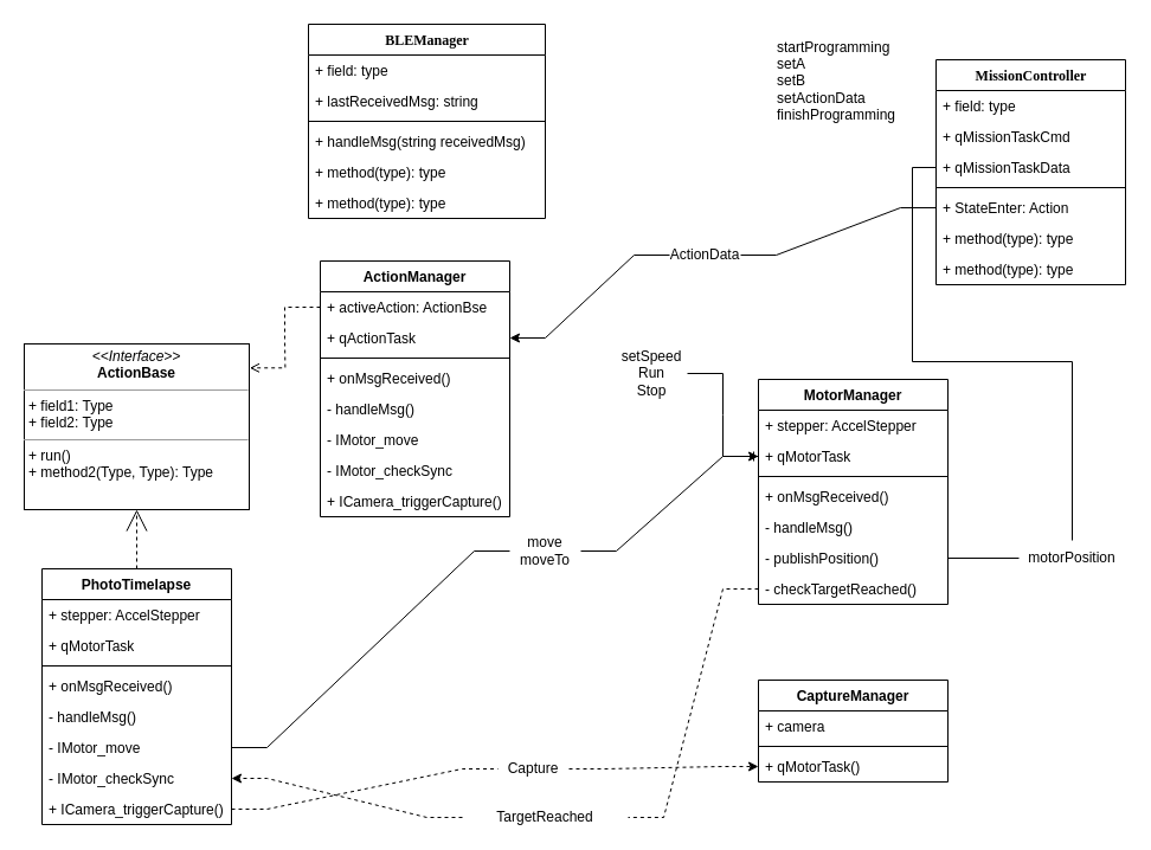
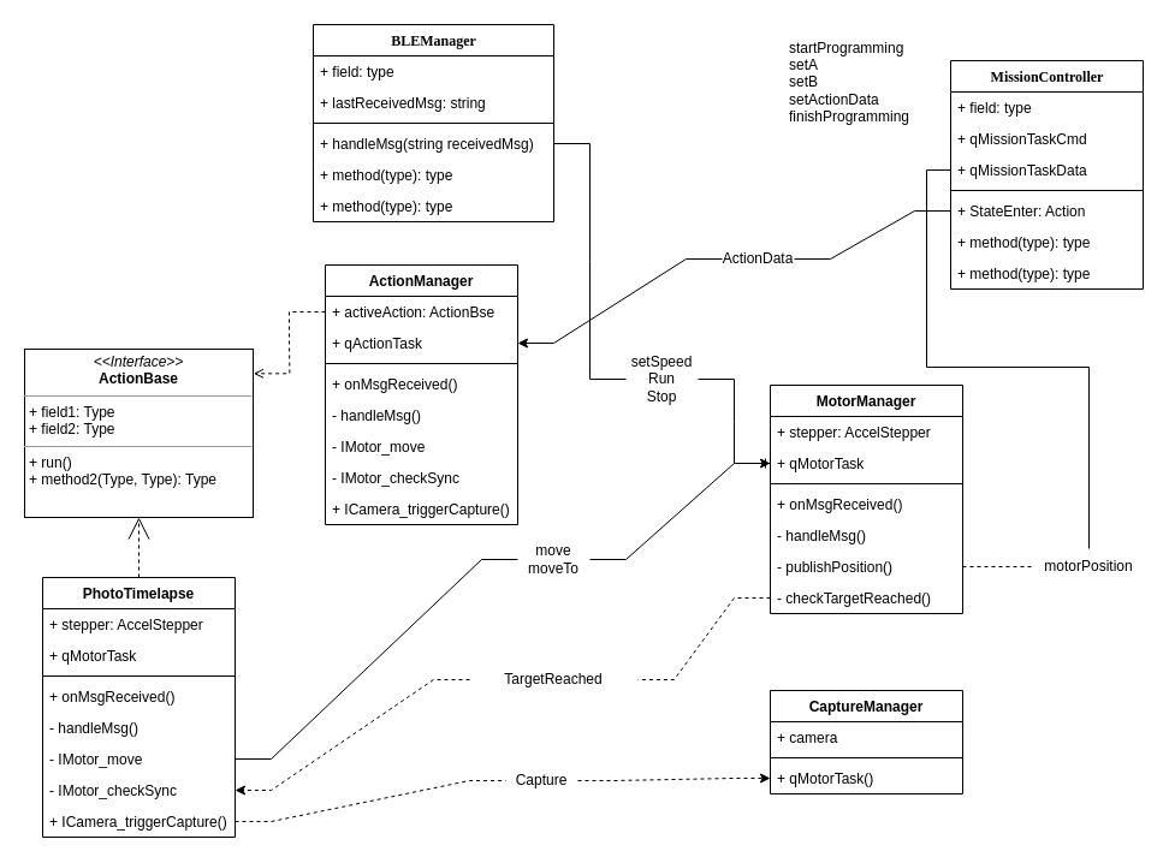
  <mxCell id="0" />
  <mxCell id="1" parent="0" />
  <mxCell id="2" value="MissionController" style="swimlane;html=1;fontStyle=1;align=center;verticalAlign=top;childLayout=stackLayout;horizontal=1;startSize=26;horizontalStack=0;resizeParent=1;resizeLast=0;collapsible=1;marginBottom=0;swimlaneFillColor=#ffffff;rounded=0;shadow=0;comic=0;labelBackgroundColor=none;strokeWidth=1;fillColor=none;fontFamily=Verdana;fontSize=12" parent="1" vertex="1"><mxGeometry x="790" y="50" width="160" height="190" as="geometry" /></mxCell>
  <mxCell id="3" value="+ field: type" style="text;html=1;strokeColor=none;fillColor=none;align=left;verticalAlign=top;spacingLeft=4;spacingRight=4;whiteSpace=wrap;overflow=hidden;rotatable=0;points=[[0,0.5],[1,0.5]];portConstraint=eastwest;" parent="2" vertex="1"><mxGeometry y="26" width="160" height="26" as="geometry" /></mxCell>
  <mxCell id="4" value="+ qMissionTaskCmd" style="text;html=1;strokeColor=none;fillColor=none;align=left;verticalAlign=top;spacingLeft=4;spacingRight=4;whiteSpace=wrap;overflow=hidden;rotatable=0;points=[[0,0.5],[1,0.5]];portConstraint=eastwest;" parent="2" vertex="1"><mxGeometry y="52" width="160" height="26" as="geometry" /></mxCell>
  <mxCell id="5" value="+ qMissionTaskData" style="text;html=1;strokeColor=none;fillColor=none;align=left;verticalAlign=top;spacingLeft=4;spacingRight=4;whiteSpace=wrap;overflow=hidden;rotatable=0;points=[[0,0.5],[1,0.5]];portConstraint=eastwest;" vertex="1" parent="2"><mxGeometry y="78" width="160" height="26" as="geometry" /></mxCell>
  <mxCell id="6" value="" style="line;html=1;strokeWidth=1;fillColor=none;align=left;verticalAlign=middle;spacingTop=-1;spacingLeft=3;spacingRight=3;rotatable=0;labelPosition=right;points=[];portConstraint=eastwest;" parent="2" vertex="1"><mxGeometry y="104" width="160" height="8" as="geometry" /></mxCell>
  <mxCell id="7" value="+ StateEnter: Action" style="text;html=1;strokeColor=none;fillColor=none;align=left;verticalAlign=top;spacingLeft=4;spacingRight=4;whiteSpace=wrap;overflow=hidden;rotatable=0;points=[[0,0.5],[1,0.5]];portConstraint=eastwest;" parent="2" vertex="1"><mxGeometry y="112" width="160" height="26" as="geometry" /></mxCell>
  <mxCell id="8" value="+ method(type): type" style="text;html=1;strokeColor=none;fillColor=none;align=left;verticalAlign=top;spacingLeft=4;spacingRight=4;whiteSpace=wrap;overflow=hidden;rotatable=0;points=[[0,0.5],[1,0.5]];portConstraint=eastwest;" parent="2" vertex="1"><mxGeometry y="138" width="160" height="26" as="geometry" /></mxCell>
  <mxCell id="9" value="+ method(type): type" style="text;html=1;strokeColor=none;fillColor=none;align=left;verticalAlign=top;spacingLeft=4;spacingRight=4;whiteSpace=wrap;overflow=hidden;rotatable=0;points=[[0,0.5],[1,0.5]];portConstraint=eastwest;" parent="2" vertex="1"><mxGeometry y="164" width="160" height="26" as="geometry" /></mxCell>
  <mxCell id="10" style="edgeStyle=orthogonalEdgeStyle;rounded=0;html=1;dashed=1;labelBackgroundColor=none;startArrow=none;startFill=0;startSize=8;endArrow=open;endFill=0;endSize=16;fontFamily=Verdana;fontSize=12;exitX=0.5;exitY=0;exitDx=0;exitDy=0;" parent="1" source="32" target="11" edge="1"><mxGeometry relative="1" as="geometry"><mxPoint x="145" y="460" as="sourcePoint" /></mxGeometry></mxCell>
  <mxCell id="11" value="&lt;p style=&quot;margin:0px;margin-top:4px;text-align:center;&quot;&gt;&lt;i&gt;&amp;lt;&amp;lt;Interface&amp;gt;&amp;gt;&lt;br&gt;&lt;/i&gt;&lt;b&gt;ActionBase&lt;/b&gt;&lt;br&gt;&lt;/p&gt;&lt;hr size=&quot;1&quot;&gt;&lt;p style=&quot;margin:0px;margin-left:4px;&quot;&gt;+ field1: Type&lt;br&gt;+ field2: Type&lt;/p&gt;&lt;hr size=&quot;1&quot;&gt;&lt;p style=&quot;margin:0px;margin-left:4px;&quot;&gt;+ run()&lt;br&gt;+ method2(Type, Type): Type&lt;/p&gt;" style="verticalAlign=top;align=left;overflow=fill;fontSize=12;fontFamily=Helvetica;html=1;rounded=0;shadow=0;comic=0;labelBackgroundColor=none;strokeWidth=1" parent="1" vertex="1"><mxGeometry x="20" y="290" width="190" height="140" as="geometry" /></mxCell>
  <mxCell id="12" value="&lt;div&gt;startProgramming&lt;/div&gt;&lt;div&gt;setA&lt;/div&gt;&lt;div&gt;setB&lt;/div&gt;&lt;div&gt;setActionData&lt;/div&gt;&lt;div&gt;finishProgramming&lt;br&gt;&lt;/div&gt;" style="text;strokeColor=none;fillColor=none;align=left;verticalAlign=middle;spacingLeft=4;spacingRight=4;overflow=hidden;points=[[0,0.5],[1,0.5]];portConstraint=eastwest;rotatable=0;whiteSpace=wrap;html=1;" parent="1" vertex="1"><mxGeometry x="650" y="30" width="120" height="76" as="geometry" /></mxCell>
  <mxCell id="13" value="MotorManager" style="swimlane;fontStyle=1;align=center;verticalAlign=top;childLayout=stackLayout;horizontal=1;startSize=26;horizontalStack=0;resizeParent=1;resizeParentMax=0;resizeLast=0;collapsible=1;marginBottom=0;" parent="1" vertex="1"><mxGeometry x="640" y="320" width="160" height="190" as="geometry" /></mxCell>
  <mxCell id="14" value="+ stepper: AccelStepper" style="text;strokeColor=none;fillColor=none;align=left;verticalAlign=top;spacingLeft=4;spacingRight=4;overflow=hidden;rotatable=0;points=[[0,0.5],[1,0.5]];portConstraint=eastwest;" parent="13" vertex="1"><mxGeometry y="26" width="160" height="26" as="geometry" /></mxCell>
  <mxCell id="15" value="+ qMotorTask" style="text;strokeColor=none;fillColor=none;align=left;verticalAlign=top;spacingLeft=4;spacingRight=4;overflow=hidden;rotatable=0;points=[[0,0.5],[1,0.5]];portConstraint=eastwest;" vertex="1" parent="13"><mxGeometry y="52" width="160" height="26" as="geometry" /></mxCell>
  <mxCell id="16" value="" style="line;strokeWidth=1;fillColor=none;align=left;verticalAlign=middle;spacingTop=-1;spacingLeft=3;spacingRight=3;rotatable=0;labelPosition=right;points=[];portConstraint=eastwest;strokeColor=inherit;" parent="13" vertex="1"><mxGeometry y="78" width="160" height="8" as="geometry" /></mxCell>
  <mxCell id="17" value="+ onMsgReceived()" style="text;strokeColor=none;fillColor=none;align=left;verticalAlign=top;spacingLeft=4;spacingRight=4;overflow=hidden;rotatable=0;points=[[0,0.5],[1,0.5]];portConstraint=eastwest;" parent="13" vertex="1"><mxGeometry y="86" width="160" height="26" as="geometry" /></mxCell>
  <mxCell id="18" value="- handleMsg()" style="text;strokeColor=none;fillColor=none;align=left;verticalAlign=top;spacingLeft=4;spacingRight=4;overflow=hidden;rotatable=0;points=[[0,0.5],[1,0.5]];portConstraint=eastwest;" vertex="1" parent="13"><mxGeometry y="112" width="160" height="26" as="geometry" /></mxCell>
  <mxCell id="19" value="- publishPosition()" style="text;strokeColor=none;fillColor=none;align=left;verticalAlign=top;spacingLeft=4;spacingRight=4;overflow=hidden;rotatable=0;points=[[0,0.5],[1,0.5]];portConstraint=eastwest;" parent="13" vertex="1"><mxGeometry y="138" width="160" height="26" as="geometry" /></mxCell>
  <mxCell id="20" value="- checkTargetReached()" style="text;strokeColor=none;fillColor=none;align=left;verticalAlign=top;spacingLeft=4;spacingRight=4;overflow=hidden;rotatable=0;points=[[0,0.5],[1,0.5]];portConstraint=eastwest;" vertex="1" parent="13"><mxGeometry y="164" width="160" height="26" as="geometry" /></mxCell>
  <mxCell id="21" value="" style="endArrow=classic;html=1;rounded=0;entryX=0;entryY=0.5;entryDx=0;entryDy=0;edgeStyle=entityRelationEdgeStyle;exitX=1;exitY=0.5;exitDx=0;exitDy=0;startArrow=none;" parent="1" target="15" edge="1" source="43"><mxGeometry width="50" height="50" relative="1" as="geometry"><mxPoint x="225" y="499" as="sourcePoint" /><mxPoint x="580" y="500" as="targetPoint" /></mxGeometry></mxCell>
  <mxCell id="22" style="edgeStyle=orthogonalEdgeStyle;rounded=0;orthogonalLoop=1;jettySize=auto;html=1;entryX=0;entryY=0.5;entryDx=0;entryDy=0;startArrow=none;endArrow=none;" edge="1" parent="1" source="47" target="5"><mxGeometry relative="1" as="geometry"><mxPoint x="930" y="330" as="targetPoint" /></mxGeometry></mxCell>
  <mxCell id="23" style="edgeStyle=entityRelationEdgeStyle;rounded=0;orthogonalLoop=1;jettySize=auto;html=1;startArrow=none;startFill=0;endArrow=classic;endFill=1;dashed=1;entryX=1;entryY=0.5;entryDx=0;entryDy=0;" edge="1" parent="1" source="41" target="39"><mxGeometry relative="1" as="geometry"><mxPoint x="70" y="540" as="targetPoint" /></mxGeometry></mxCell>
  <mxCell id="24" value="" style="edgeStyle=entityRelationEdgeStyle;fontSize=12;html=1;endArrow=ERone;endFill=1;rounded=0;exitX=1;exitY=0.5;exitDx=0;exitDy=0;entryX=0;entryY=0.5;entryDx=0;entryDy=0;startArrow=none;" edge="1" parent="1" source="45" target="15"><mxGeometry width="100" height="100" relative="1" as="geometry"><mxPoint x="300" y="360" as="sourcePoint" /><mxPoint x="460" y="357.857" as="targetPoint" /></mxGeometry></mxCell>
  <mxCell id="25" value="BLEManager" style="swimlane;html=1;fontStyle=1;align=center;verticalAlign=top;childLayout=stackLayout;horizontal=1;startSize=26;horizontalStack=0;resizeParent=1;resizeLast=0;collapsible=1;marginBottom=0;swimlaneFillColor=#ffffff;rounded=0;shadow=0;comic=0;labelBackgroundColor=none;strokeWidth=1;fillColor=none;fontFamily=Verdana;fontSize=12" vertex="1" parent="1"><mxGeometry x="260" y="20" width="200" height="164" as="geometry" /></mxCell>
  <mxCell id="26" value="+ field: type" style="text;html=1;strokeColor=none;fillColor=none;align=left;verticalAlign=top;spacingLeft=4;spacingRight=4;whiteSpace=wrap;overflow=hidden;rotatable=0;points=[[0,0.5],[1,0.5]];portConstraint=eastwest;" vertex="1" parent="25"><mxGeometry y="26" width="200" height="26" as="geometry" /></mxCell>
  <mxCell id="27" value="+ lastReceivedMsg: string" style="text;html=1;strokeColor=none;fillColor=none;align=left;verticalAlign=top;spacingLeft=4;spacingRight=4;whiteSpace=wrap;overflow=hidden;rotatable=0;points=[[0,0.5],[1,0.5]];portConstraint=eastwest;" vertex="1" parent="25"><mxGeometry y="52" width="200" height="26" as="geometry" /></mxCell>
  <mxCell id="28" value="" style="line;html=1;strokeWidth=1;fillColor=none;align=left;verticalAlign=middle;spacingTop=-1;spacingLeft=3;spacingRight=3;rotatable=0;labelPosition=right;points=[];portConstraint=eastwest;" vertex="1" parent="25"><mxGeometry y="78" width="200" height="8" as="geometry" /></mxCell>
  <mxCell id="29" value="+ handleMsg(string receivedMsg)" style="text;html=1;strokeColor=none;fillColor=none;align=left;verticalAlign=top;spacingLeft=4;spacingRight=4;whiteSpace=wrap;overflow=hidden;rotatable=0;points=[[0,0.5],[1,0.5]];portConstraint=eastwest;" vertex="1" parent="25"><mxGeometry y="86" width="200" height="26" as="geometry" /></mxCell>
  <mxCell id="30" value="+ method(type): type" style="text;html=1;strokeColor=none;fillColor=none;align=left;verticalAlign=top;spacingLeft=4;spacingRight=4;whiteSpace=wrap;overflow=hidden;rotatable=0;points=[[0,0.5],[1,0.5]];portConstraint=eastwest;" vertex="1" parent="25"><mxGeometry y="112" width="200" height="26" as="geometry" /></mxCell>
  <mxCell id="31" value="+ method(type): type" style="text;html=1;strokeColor=none;fillColor=none;align=left;verticalAlign=top;spacingLeft=4;spacingRight=4;whiteSpace=wrap;overflow=hidden;rotatable=0;points=[[0,0.5],[1,0.5]];portConstraint=eastwest;" vertex="1" parent="25"><mxGeometry y="138" width="200" height="26" as="geometry" /></mxCell>
  <mxCell id="32" value="PhotoTimelapse" style="swimlane;fontStyle=1;align=center;verticalAlign=top;childLayout=stackLayout;horizontal=1;startSize=26;horizontalStack=0;resizeParent=1;resizeParentMax=0;resizeLast=0;collapsible=1;marginBottom=0;" vertex="1" parent="1"><mxGeometry x="35" y="480" width="160" height="216" as="geometry" /></mxCell>
  <mxCell id="33" value="+ stepper: AccelStepper" style="text;strokeColor=none;fillColor=none;align=left;verticalAlign=top;spacingLeft=4;spacingRight=4;overflow=hidden;rotatable=0;points=[[0,0.5],[1,0.5]];portConstraint=eastwest;" vertex="1" parent="32"><mxGeometry y="26" width="160" height="26" as="geometry" /></mxCell>
  <mxCell id="34" value="+ qMotorTask" style="text;strokeColor=none;fillColor=none;align=left;verticalAlign=top;spacingLeft=4;spacingRight=4;overflow=hidden;rotatable=0;points=[[0,0.5],[1,0.5]];portConstraint=eastwest;" vertex="1" parent="32"><mxGeometry y="52" width="160" height="26" as="geometry" /></mxCell>
  <mxCell id="35" value="" style="line;strokeWidth=1;fillColor=none;align=left;verticalAlign=middle;spacingTop=-1;spacingLeft=3;spacingRight=3;rotatable=0;labelPosition=right;points=[];portConstraint=eastwest;strokeColor=inherit;" vertex="1" parent="32"><mxGeometry y="78" width="160" height="8" as="geometry" /></mxCell>
  <mxCell id="36" value="+ onMsgReceived()" style="text;strokeColor=none;fillColor=none;align=left;verticalAlign=top;spacingLeft=4;spacingRight=4;overflow=hidden;rotatable=0;points=[[0,0.5],[1,0.5]];portConstraint=eastwest;" vertex="1" parent="32"><mxGeometry y="86" width="160" height="26" as="geometry" /></mxCell>
  <mxCell id="37" value="- handleMsg()" style="text;strokeColor=none;fillColor=none;align=left;verticalAlign=top;spacingLeft=4;spacingRight=4;overflow=hidden;rotatable=0;points=[[0,0.5],[1,0.5]];portConstraint=eastwest;" vertex="1" parent="32"><mxGeometry y="112" width="160" height="26" as="geometry" /></mxCell>
  <mxCell id="38" value="- IMotor_move" style="text;strokeColor=none;fillColor=none;align=left;verticalAlign=top;spacingLeft=4;spacingRight=4;overflow=hidden;rotatable=0;points=[[0,0.5],[1,0.5]];portConstraint=eastwest;" vertex="1" parent="32"><mxGeometry y="138" width="160" height="26" as="geometry" /></mxCell>
  <mxCell id="39" value="- IMotor_checkSync" style="text;strokeColor=none;fillColor=none;align=left;verticalAlign=top;spacingLeft=4;spacingRight=4;overflow=hidden;rotatable=0;points=[[0,0.5],[1,0.5]];portConstraint=eastwest;" vertex="1" parent="32"><mxGeometry y="164" width="160" height="26" as="geometry" /></mxCell>
  <mxCell id="40" value="+ ICamera_triggerCapture()" style="text;strokeColor=none;fillColor=none;align=left;verticalAlign=top;spacingLeft=4;spacingRight=4;overflow=hidden;rotatable=0;points=[[0,0.5],[1,0.5]];portConstraint=eastwest;" vertex="1" parent="32"><mxGeometry y="190" width="160" height="26" as="geometry" /></mxCell>
- <mxCell id="41" value="TargetReached" style="text;html=1;strokeColor=none;fillColor=none;align=center;verticalAlign=middle;whiteSpace=wrap;rounded=0;" parent="1" vertex="1"><mxGeometry x="390" y="675" width="140" height="30" as="geometry" /></mxCell>
+ <mxCell id="41" value="TargetReached" style="text;html=1;strokeColor=none;fillColor=none;align=center;verticalAlign=middle;whiteSpace=wrap;rounded=0;" parent="1" vertex="1"><mxGeometry x="390" y="550" width="140" height="30" as="geometry" /></mxCell>
  <mxCell id="42" value="" style="edgeStyle=entityRelationEdgeStyle;rounded=0;orthogonalLoop=1;jettySize=auto;html=1;startArrow=none;startFill=0;endArrow=none;endFill=1;dashed=1;entryX=1;entryY=0.5;entryDx=0;entryDy=0;" edge="1" parent="1" source="20" target="41"><mxGeometry relative="1" as="geometry"><mxPoint x="520" y="467" as="sourcePoint" /><mxPoint x="225" y="657" as="targetPoint" /></mxGeometry></mxCell>
  <mxCell id="43" value="&lt;div&gt;move&lt;/div&gt;&lt;div&gt;moveTo&lt;br&gt;&lt;/div&gt;" style="text;html=1;strokeColor=none;fillColor=none;align=center;verticalAlign=middle;whiteSpace=wrap;rounded=0;" parent="1" vertex="1"><mxGeometry x="430" y="450" width="60" height="30" as="geometry" /></mxCell>
  <mxCell id="44" value="" style="endArrow=none;html=1;rounded=0;entryX=0;entryY=0.5;entryDx=0;entryDy=0;edgeStyle=entityRelationEdgeStyle;exitX=1;exitY=0.5;exitDx=0;exitDy=0;" edge="1" parent="1" source="38" target="43"><mxGeometry width="50" height="50" relative="1" as="geometry"><mxPoint x="225" y="631" as="sourcePoint" /><mxPoint x="520" y="355" as="targetPoint" /></mxGeometry></mxCell>
  <mxCell id="45" value="&lt;div&gt;setSpeed&lt;/div&gt;&lt;div&gt;Run&lt;/div&gt;&lt;div&gt;Stop&lt;br&gt;&lt;/div&gt;" style="text;html=1;strokeColor=none;fillColor=none;align=center;verticalAlign=middle;whiteSpace=wrap;rounded=0;" parent="1" vertex="1"><mxGeometry x="520" y="300" width="60" height="30" as="geometry" /></mxCell>
+ <mxCell id="46" value="" style="edgeStyle=entityRelationEdgeStyle;fontSize=12;html=1;endArrow=none;endFill=1;rounded=0;exitX=1;exitY=0.5;exitDx=0;exitDy=0;entryX=0;entryY=0.5;entryDx=0;entryDy=0;" edge="1" parent="1" source="29" target="45"><mxGeometry width="100" height="100" relative="1" as="geometry"><mxPoint x="460" y="119" as="sourcePoint" /><mxPoint x="520" y="355" as="targetPoint" /></mxGeometry></mxCell>
  <mxCell id="47" value="motorPosition" style="text;html=1;strokeColor=none;fillColor=none;align=center;verticalAlign=middle;whiteSpace=wrap;rounded=0;" vertex="1" parent="1"><mxGeometry x="860" y="456" width="90" height="30" as="geometry" /></mxCell>
- <mxCell id="48" value="" style="edgeStyle=orthogonalEdgeStyle;rounded=0;orthogonalLoop=1;jettySize=auto;html=1;entryX=0;entryY=0.5;entryDx=0;entryDy=0;endArrow=none;" edge="1" parent="1" source="19" target="47"><mxGeometry relative="1" as="geometry"><mxPoint x="800" y="471" as="sourcePoint" /><mxPoint x="790" y="115" as="targetPoint" /></mxGeometry></mxCell>
+ <mxCell id="48" value="" style="edgeStyle=orthogonalEdgeStyle;rounded=0;orthogonalLoop=1;jettySize=auto;html=1;entryX=0;entryY=0.5;entryDx=0;entryDy=0;endArrow=none;dashed=1;" edge="1" parent="1" source="19" target="47"><mxGeometry relative="1" as="geometry"><mxPoint x="800" y="471" as="sourcePoint" /><mxPoint x="790" y="115" as="targetPoint" /></mxGeometry></mxCell>
  <mxCell id="49" style="edgeStyle=entityRelationEdgeStyle;rounded=0;orthogonalLoop=1;jettySize=auto;html=1;dashed=1;startArrow=none;startFill=0;endArrow=classic;endFill=1;entryX=0;entryY=0.5;entryDx=0;entryDy=0;" edge="1" parent="1" source="50" target="55"><mxGeometry relative="1" as="geometry"><mxPoint x="490" y="683" as="targetPoint" /></mxGeometry></mxCell>
  <mxCell id="50" value="Capture" style="text;html=1;strokeColor=none;fillColor=none;align=center;verticalAlign=middle;whiteSpace=wrap;rounded=0;" vertex="1" parent="1"><mxGeometry x="420" y="634" width="60" height="30" as="geometry" /></mxCell>
  <mxCell id="51" value="" style="edgeStyle=entityRelationEdgeStyle;rounded=0;orthogonalLoop=1;jettySize=auto;html=1;dashed=1;startArrow=none;startFill=0;endArrow=none;endFill=1;" edge="1" parent="1" source="40" target="50"><mxGeometry relative="1" as="geometry"><mxPoint x="225" y="683" as="sourcePoint" /><mxPoint x="490" y="683" as="targetPoint" /></mxGeometry></mxCell>
  <mxCell id="52" value="CaptureManager" style="swimlane;fontStyle=1;align=center;verticalAlign=top;childLayout=stackLayout;horizontal=1;startSize=26;horizontalStack=0;resizeParent=1;resizeParentMax=0;resizeLast=0;collapsible=1;marginBottom=0;" vertex="1" parent="1"><mxGeometry x="640" y="574" width="160" height="86" as="geometry" /></mxCell>
  <mxCell id="53" value="+ camera" style="text;strokeColor=none;fillColor=none;align=left;verticalAlign=top;spacingLeft=4;spacingRight=4;overflow=hidden;rotatable=0;points=[[0,0.5],[1,0.5]];portConstraint=eastwest;" vertex="1" parent="52"><mxGeometry y="26" width="160" height="26" as="geometry" /></mxCell>
  <mxCell id="54" value="" style="line;strokeWidth=1;fillColor=none;align=left;verticalAlign=middle;spacingTop=-1;spacingLeft=3;spacingRight=3;rotatable=0;labelPosition=right;points=[];portConstraint=eastwest;strokeColor=inherit;" vertex="1" parent="52"><mxGeometry y="52" width="160" height="8" as="geometry" /></mxCell>
  <mxCell id="55" value="+ qMotorTask()" style="text;strokeColor=none;fillColor=none;align=left;verticalAlign=top;spacingLeft=4;spacingRight=4;overflow=hidden;rotatable=0;points=[[0,0.5],[1,0.5]];portConstraint=eastwest;" vertex="1" parent="52"><mxGeometry y="60" width="160" height="26" as="geometry" /></mxCell>
  <mxCell id="56" value="ActionManager" style="swimlane;fontStyle=1;align=center;verticalAlign=top;childLayout=stackLayout;horizontal=1;startSize=26;horizontalStack=0;resizeParent=1;resizeParentMax=0;resizeLast=0;collapsible=1;marginBottom=0;" vertex="1" parent="1"><mxGeometry x="270" y="220" width="160" height="216" as="geometry" /></mxCell>
  <mxCell id="57" value="+ activeAction: ActionBse" style="text;strokeColor=none;fillColor=none;align=left;verticalAlign=top;spacingLeft=4;spacingRight=4;overflow=hidden;rotatable=0;points=[[0,0.5],[1,0.5]];portConstraint=eastwest;" vertex="1" parent="56"><mxGeometry y="26" width="160" height="26" as="geometry" /></mxCell>
  <mxCell id="58" value="+ qActionTask" style="text;strokeColor=none;fillColor=none;align=left;verticalAlign=top;spacingLeft=4;spacingRight=4;overflow=hidden;rotatable=0;points=[[0,0.5],[1,0.5]];portConstraint=eastwest;" vertex="1" parent="56"><mxGeometry y="52" width="160" height="26" as="geometry" /></mxCell>
  <mxCell id="59" value="" style="line;strokeWidth=1;fillColor=none;align=left;verticalAlign=middle;spacingTop=-1;spacingLeft=3;spacingRight=3;rotatable=0;labelPosition=right;points=[];portConstraint=eastwest;strokeColor=inherit;" vertex="1" parent="56"><mxGeometry y="78" width="160" height="8" as="geometry" /></mxCell>
  <mxCell id="60" value="+ onMsgReceived()" style="text;strokeColor=none;fillColor=none;align=left;verticalAlign=top;spacingLeft=4;spacingRight=4;overflow=hidden;rotatable=0;points=[[0,0.5],[1,0.5]];portConstraint=eastwest;" vertex="1" parent="56"><mxGeometry y="86" width="160" height="26" as="geometry" /></mxCell>
  <mxCell id="61" value="- handleMsg()" style="text;strokeColor=none;fillColor=none;align=left;verticalAlign=top;spacingLeft=4;spacingRight=4;overflow=hidden;rotatable=0;points=[[0,0.5],[1,0.5]];portConstraint=eastwest;" vertex="1" parent="56"><mxGeometry y="112" width="160" height="26" as="geometry" /></mxCell>
  <mxCell id="62" value="- IMotor_move" style="text;strokeColor=none;fillColor=none;align=left;verticalAlign=top;spacingLeft=4;spacingRight=4;overflow=hidden;rotatable=0;points=[[0,0.5],[1,0.5]];portConstraint=eastwest;" vertex="1" parent="56"><mxGeometry y="138" width="160" height="26" as="geometry" /></mxCell>
  <mxCell id="63" value="- IMotor_checkSync" style="text;strokeColor=none;fillColor=none;align=left;verticalAlign=top;spacingLeft=4;spacingRight=4;overflow=hidden;rotatable=0;points=[[0,0.5],[1,0.5]];portConstraint=eastwest;" vertex="1" parent="56"><mxGeometry y="164" width="160" height="26" as="geometry" /></mxCell>
  <mxCell id="64" value="+ ICamera_triggerCapture()" style="text;strokeColor=none;fillColor=none;align=left;verticalAlign=top;spacingLeft=4;spacingRight=4;overflow=hidden;rotatable=0;points=[[0,0.5],[1,0.5]];portConstraint=eastwest;" vertex="1" parent="56"><mxGeometry y="190" width="160" height="26" as="geometry" /></mxCell>
  <mxCell id="65" style="edgeStyle=entityRelationEdgeStyle;rounded=0;orthogonalLoop=1;jettySize=auto;html=1;startArrow=none;startFill=0;endArrow=classic;endFill=1;entryX=1;entryY=0.5;entryDx=0;entryDy=0;" edge="1" parent="1" source="66" target="58"><mxGeometry relative="1" as="geometry"><mxPoint x="620" y="270" as="targetPoint" /></mxGeometry></mxCell>
- <mxCell id="66" value="ActionData" style="text;html=1;strokeColor=none;fillColor=none;align=center;verticalAlign=middle;whiteSpace=wrap;rounded=0;" vertex="1" parent="1"><mxGeometry x="565" y="200" width="60" height="30" as="geometry" /></mxCell>
+ <mxCell id="66" value="ActionData" style="text;html=1;strokeColor=none;fillColor=none;align=center;verticalAlign=middle;whiteSpace=wrap;rounded=0;" vertex="1" parent="1"><mxGeometry x="600" y="200" width="60" height="30" as="geometry" /></mxCell>
  <mxCell id="67" value="" style="edgeStyle=entityRelationEdgeStyle;rounded=0;orthogonalLoop=1;jettySize=auto;html=1;startArrow=none;startFill=0;endArrow=none;endFill=1;entryX=1;entryY=0.5;entryDx=0;entryDy=0;" edge="1" parent="1" source="7" target="66"><mxGeometry relative="1" as="geometry"><mxPoint x="790" y="149" as="sourcePoint" /><mxPoint x="440" y="285" as="targetPoint" /></mxGeometry></mxCell>
  <mxCell id="68" style="edgeStyle=entityRelationEdgeStyle;rounded=0;orthogonalLoop=1;jettySize=auto;html=1;startArrow=none;startFill=0;endArrow=open;endFill=0;entryX=1.002;entryY=0.145;entryDx=0;entryDy=0;entryPerimeter=0;dashed=1;" edge="1" parent="1" source="57" target="11"><mxGeometry relative="1" as="geometry"><mxPoint x="140" y="240" as="targetPoint" /></mxGeometry></mxCell>
